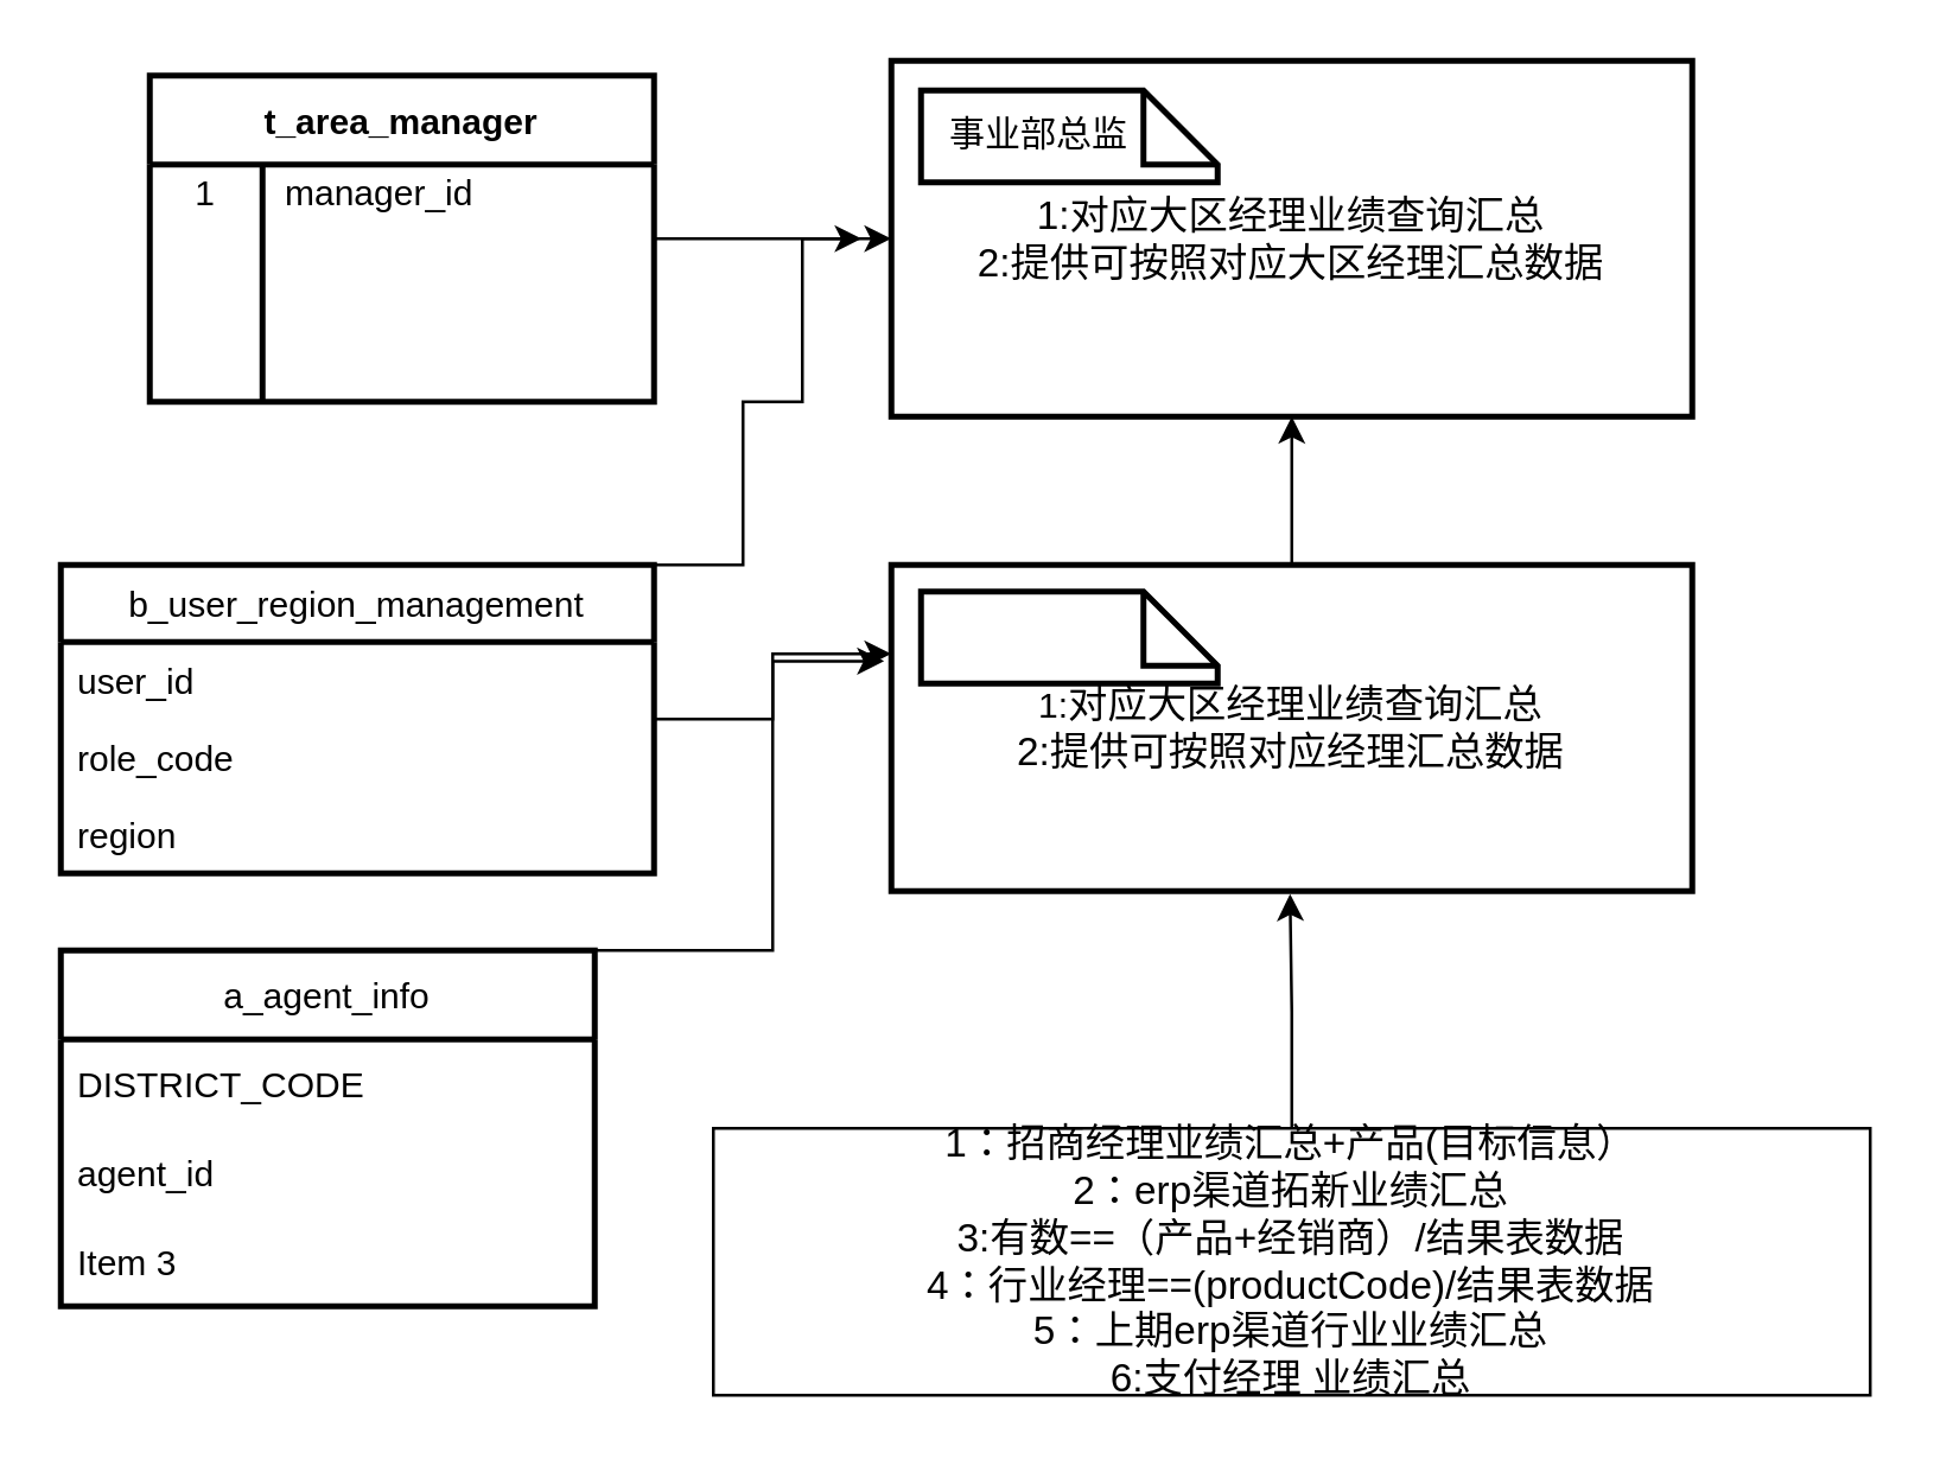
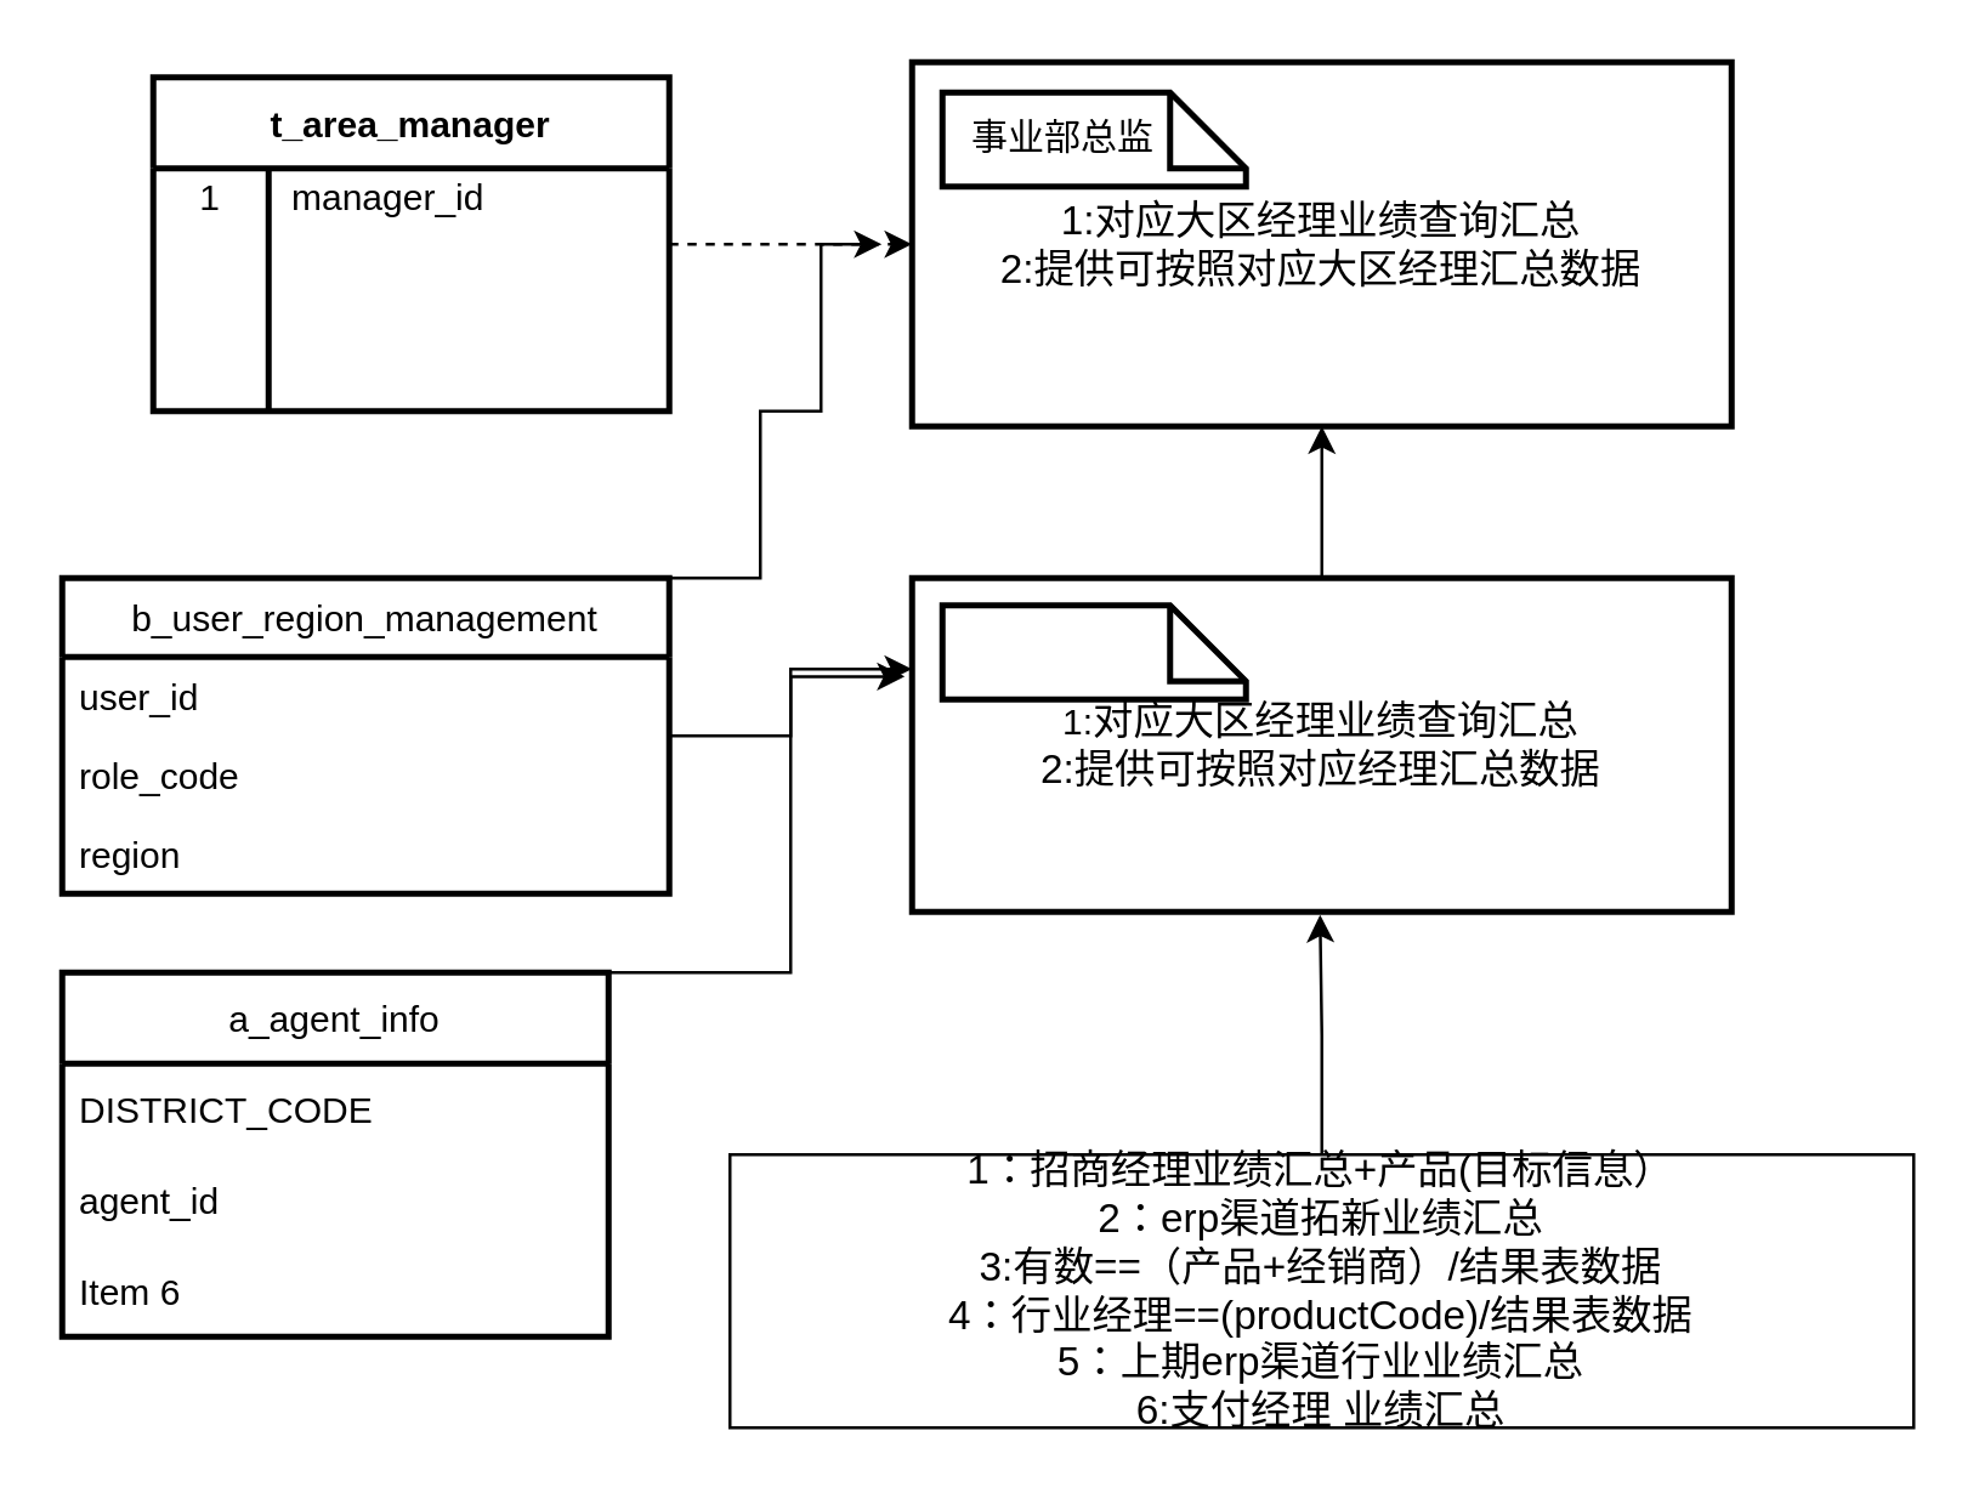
  <mxCell id="0" style=";html=1;" />
  <mxCell id="1" style=";html=1;" parent="0" />
  <mxCell id="2" style="edgeStyle=orthogonalEdgeStyle;rounded=0;orthogonalLoop=1;jettySize=auto;html=1;exitX=0.5;exitY=0;exitDx=0;exitDy=0;entryX=0.486;entryY=1.012;entryDx=0;entryDy=0;entryPerimeter=0;" edge="1" parent="1" source="3"><mxGeometry relative="1" as="geometry"><mxPoint x="434.4" y="300.96" as="targetPoint" /></mxGeometry></mxCell>
  <mxCell id="3" value="&lt;span style=&quot;font-size: 13.333px&quot;&gt;1：招商经理业绩汇总+产品(目标信息）&lt;/span&gt;&lt;br style=&quot;font-size: 13.333px&quot;&gt;&lt;span style=&quot;font-size: 13.333px&quot;&gt;2：erp渠道拓新业绩汇总&lt;br&gt;&lt;/span&gt;&lt;span style=&quot;font-size: 13.333px&quot;&gt;3:有数==（产品+经销商）/结果表数据&lt;br&gt;4：行业经理==(productCode)/&lt;/span&gt;&lt;span style=&quot;font-size: 13.333px&quot;&gt;结果表数据&lt;br&gt;5：上期erp渠道行业业绩汇总&lt;br&gt;6:支付经理 业绩汇总&lt;br&gt;&lt;/span&gt;" style="rounded=0;whiteSpace=wrap;html=1;shadow=0;" vertex="1" parent="1"><mxGeometry x="240" y="380" width="390" height="90" as="geometry" /></mxCell>
  <mxCell id="4" style="edgeStyle=orthogonalEdgeStyle;rounded=0;orthogonalLoop=1;jettySize=auto;html=1;exitX=1;exitY=0.5;exitDx=0;exitDy=0;entryX=-0.009;entryY=0.295;entryDx=0;entryDy=0;entryPerimeter=0;" edge="1" parent="1" source="6" target="16"><mxGeometry relative="1" as="geometry" /></mxCell>
  <mxCell id="5" style="edgeStyle=orthogonalEdgeStyle;rounded=0;orthogonalLoop=1;jettySize=auto;html=1;exitX=0.5;exitY=0;exitDx=0;exitDy=0;" edge="1" parent="1" source="6"><mxGeometry relative="1" as="geometry"><mxPoint x="290" y="80" as="targetPoint" /><Array as="points"><mxPoint x="250" y="190" /><mxPoint x="250" y="135" /><mxPoint x="270" y="135" /><mxPoint x="270" y="80" /></Array></mxGeometry></mxCell>
  <mxCell id="6" value="b_user_region_management" style="swimlane;fontStyle=0;childLayout=stackLayout;horizontal=1;startSize=26;fillColor=none;horizontalStack=0;resizeParent=1;resizeParentMax=0;resizeLast=0;collapsible=1;marginBottom=0;strokeWidth=2;" vertex="1" parent="1"><mxGeometry x="20" y="190" width="200" height="104" as="geometry" /></mxCell>
  <mxCell id="7" value="user_id" style="text;strokeColor=none;fillColor=none;align=left;verticalAlign=top;spacingLeft=4;spacingRight=4;overflow=hidden;rotatable=0;points=[[0,0.5],[1,0.5]];portConstraint=eastwest;" vertex="1" parent="6"><mxGeometry y="26" width="200" height="26" as="geometry" /></mxCell>
  <mxCell id="8" value="role_code" style="text;strokeColor=none;fillColor=none;align=left;verticalAlign=top;spacingLeft=4;spacingRight=4;overflow=hidden;rotatable=0;points=[[0,0.5],[1,0.5]];portConstraint=eastwest;" vertex="1" parent="6"><mxGeometry y="52" width="200" height="26" as="geometry" /></mxCell>
  <mxCell id="9" value="region" style="text;strokeColor=none;fillColor=none;align=left;verticalAlign=top;spacingLeft=4;spacingRight=4;overflow=hidden;rotatable=0;points=[[0,0.5],[1,0.5]];portConstraint=eastwest;" vertex="1" parent="6"><mxGeometry y="78" width="200" height="26" as="geometry" /></mxCell>
  <mxCell id="10" style="edgeStyle=orthogonalEdgeStyle;rounded=0;orthogonalLoop=1;jettySize=auto;html=1;exitX=1;exitY=0.5;exitDx=0;exitDy=0;" edge="1" parent="1" source="11"><mxGeometry relative="1" as="geometry"><mxPoint x="300" y="220" as="targetPoint" /><Array as="points"><mxPoint x="200" y="320" /><mxPoint x="260" y="320" /><mxPoint x="260" y="220" /></Array></mxGeometry></mxCell>
  <mxCell id="11" value="a_agent_info" style="swimlane;fontStyle=0;childLayout=stackLayout;horizontal=1;startSize=30;horizontalStack=0;resizeParent=1;resizeParentMax=0;resizeLast=0;collapsible=1;marginBottom=0;strokeWidth=2;" vertex="1" parent="1"><mxGeometry x="20" y="320" width="180" height="120" as="geometry" /></mxCell>
  <mxCell id="12" value="DISTRICT_CODE" style="text;strokeColor=none;fillColor=none;align=left;verticalAlign=middle;spacingLeft=4;spacingRight=4;overflow=hidden;points=[[0,0.5],[1,0.5]];portConstraint=eastwest;rotatable=0;" vertex="1" parent="11"><mxGeometry y="30" width="180" height="30" as="geometry" /></mxCell>
  <mxCell id="13" value="agent_id" style="text;strokeColor=none;fillColor=none;align=left;verticalAlign=middle;spacingLeft=4;spacingRight=4;overflow=hidden;points=[[0,0.5],[1,0.5]];portConstraint=eastwest;rotatable=0;" vertex="1" parent="11"><mxGeometry y="60" width="180" height="30" as="geometry" /></mxCell>
- <mxCell id="14" value="Item 3" style="text;strokeColor=none;fillColor=none;align=left;verticalAlign=middle;spacingLeft=4;spacingRight=4;overflow=hidden;points=[[0,0.5],[1,0.5]];portConstraint=eastwest;rotatable=0;" vertex="1" parent="11"><mxGeometry y="90" width="180" height="30" as="geometry" /></mxCell>
+ <mxCell id="14" value="Item 6" style="text;strokeColor=none;fillColor=none;align=left;verticalAlign=middle;spacingLeft=4;spacingRight=4;overflow=hidden;points=[[0,0.5],[1,0.5]];portConstraint=eastwest;rotatable=0;" vertex="1" parent="11"><mxGeometry y="90" width="180" height="30" as="geometry" /></mxCell>
  <mxCell id="15" style="edgeStyle=orthogonalEdgeStyle;rounded=0;orthogonalLoop=1;jettySize=auto;html=1;exitX=0.5;exitY=0;exitDx=0;exitDy=0;entryX=0.5;entryY=1;entryDx=0;entryDy=0;" edge="1" parent="1" source="16" target="18"><mxGeometry relative="1" as="geometry" /></mxCell>
  <mxCell id="16" value="1:&lt;span style=&quot;font-size: 13.333px&quot;&gt;对应大区经理业绩查询汇总&lt;br&gt;2:提供可按照对应经理汇总数据&lt;br&gt;&lt;/span&gt;" style="rounded=0;whiteSpace=wrap;html=1;strokeWidth=2;" vertex="1" parent="1"><mxGeometry x="300" y="190" width="270" height="110" as="geometry" /></mxCell>
  <mxCell id="17" value="" style="shape=note2;boundedLbl=1;whiteSpace=wrap;html=1;size=25;verticalAlign=top;align=center;strokeWidth=2;" vertex="1" parent="1"><mxGeometry x="310" y="199" width="100" height="31" as="geometry" /></mxCell>
  <mxCell id="18" value="&lt;span style=&quot;font-size: 13.333px&quot;&gt;1:&lt;/span&gt;&lt;span style=&quot;font-size: 13.333px&quot;&gt;对应大区经理业绩查询汇总&lt;br&gt;2:提供可按照对应大区经理汇总数据&lt;/span&gt;" style="rounded=0;whiteSpace=wrap;html=1;strokeWidth=2;" vertex="1" parent="1"><mxGeometry x="300" y="20" width="270" height="120" as="geometry" /></mxCell>
  <mxCell id="19" value="" style="shape=note2;boundedLbl=1;whiteSpace=wrap;html=1;size=25;verticalAlign=top;align=center;strokeWidth=2;" vertex="1" parent="1"><mxGeometry x="310" y="30" width="100" height="31" as="geometry" /></mxCell>
  <mxCell id="20" value="事业部总监" style="text;html=1;strokeColor=none;fillColor=none;align=center;verticalAlign=middle;whiteSpace=wrap;rounded=0;" vertex="1" parent="1"><mxGeometry x="315" y="30" width="70" height="29" as="geometry" /></mxCell>
- <mxCell id="21" style="edgeStyle=orthogonalEdgeStyle;rounded=0;orthogonalLoop=1;jettySize=auto;html=1;entryX=0;entryY=0.5;entryDx=0;entryDy=0;" edge="1" parent="1" source="22" target="18"><mxGeometry relative="1" as="geometry" /></mxCell>
+ <mxCell id="21" style="edgeStyle=orthogonalEdgeStyle;rounded=0;orthogonalLoop=1;jettySize=auto;html=1;entryX=0;entryY=0.5;entryDx=0;entryDy=0;dashed=1;" edge="1" parent="1" source="22" target="18"><mxGeometry relative="1" as="geometry" /></mxCell>
  <mxCell id="22" value="t_area_manager" style="shape=table;startSize=30;container=1;collapsible=0;childLayout=tableLayout;fixedRows=1;rowLines=0;fontStyle=1;strokeWidth=2;" vertex="1" parent="1"><mxGeometry x="50" y="25" width="170" height="110" as="geometry" /></mxCell>
  <mxCell id="23" value="" style="shape=tableRow;horizontal=0;startSize=0;swimlaneHead=0;swimlaneBody=0;top=0;left=0;bottom=0;right=0;collapsible=0;dropTarget=0;fillColor=none;points=[[0,0.5],[1,0.5]];portConstraint=eastwest;strokeWidth=2;" vertex="1" parent="22"><mxGeometry y="30" width="170" height="20" as="geometry" /></mxCell>
  <mxCell id="24" value="1" style="shape=partialRectangle;html=1;whiteSpace=wrap;connectable=0;fillColor=none;top=0;left=0;bottom=0;right=0;overflow=hidden;pointerEvents=1;strokeWidth=2;" vertex="1" parent="23"><mxGeometry width="38" height="20" as="geometry"><mxRectangle width="38" height="20" as="alternateBounds" /></mxGeometry></mxCell>
  <mxCell id="25" value="manager_id" style="shape=partialRectangle;html=1;whiteSpace=wrap;connectable=0;fillColor=none;top=0;left=0;bottom=0;right=0;align=left;spacingLeft=6;overflow=hidden;strokeWidth=2;" vertex="1" parent="23"><mxGeometry x="38" width="132" height="20" as="geometry"><mxRectangle width="132" height="20" as="alternateBounds" /></mxGeometry></mxCell>
  <mxCell id="26" value="" style="shape=tableRow;horizontal=0;startSize=0;swimlaneHead=0;swimlaneBody=0;top=0;left=0;bottom=0;right=0;collapsible=0;dropTarget=0;fillColor=none;points=[[0,0.5],[1,0.5]];portConstraint=eastwest;strokeWidth=2;" vertex="1" parent="22"><mxGeometry y="50" width="170" height="30" as="geometry" /></mxCell>
  <mxCell id="27" value="" style="shape=partialRectangle;html=1;whiteSpace=wrap;connectable=0;fillColor=none;top=0;left=0;bottom=0;right=0;overflow=hidden;strokeWidth=2;" vertex="1" parent="26"><mxGeometry width="38" height="30" as="geometry"><mxRectangle width="38" height="30" as="alternateBounds" /></mxGeometry></mxCell>
  <mxCell id="28" value="" style="shape=partialRectangle;html=1;whiteSpace=wrap;connectable=0;fillColor=none;top=0;left=0;bottom=0;right=0;align=left;spacingLeft=6;overflow=hidden;strokeWidth=2;" vertex="1" parent="26"><mxGeometry x="38" width="132" height="30" as="geometry"><mxRectangle width="132" height="30" as="alternateBounds" /></mxGeometry></mxCell>
  <mxCell id="29" value="" style="shape=tableRow;horizontal=0;startSize=0;swimlaneHead=0;swimlaneBody=0;top=0;left=0;bottom=0;right=0;collapsible=0;dropTarget=0;fillColor=none;points=[[0,0.5],[1,0.5]];portConstraint=eastwest;strokeWidth=2;" vertex="1" parent="22"><mxGeometry y="80" width="170" height="30" as="geometry" /></mxCell>
  <mxCell id="30" value="" style="shape=partialRectangle;html=1;whiteSpace=wrap;connectable=0;fillColor=none;top=0;left=0;bottom=0;right=0;overflow=hidden;strokeWidth=2;" vertex="1" parent="29"><mxGeometry width="38" height="30" as="geometry"><mxRectangle width="38" height="30" as="alternateBounds" /></mxGeometry></mxCell>
  <mxCell id="31" value="" style="shape=partialRectangle;html=1;whiteSpace=wrap;connectable=0;fillColor=none;top=0;left=0;bottom=0;right=0;align=left;spacingLeft=6;overflow=hidden;strokeWidth=2;" vertex="1" parent="29"><mxGeometry x="38" width="132" height="30" as="geometry"><mxRectangle width="132" height="30" as="alternateBounds" /></mxGeometry></mxCell>
